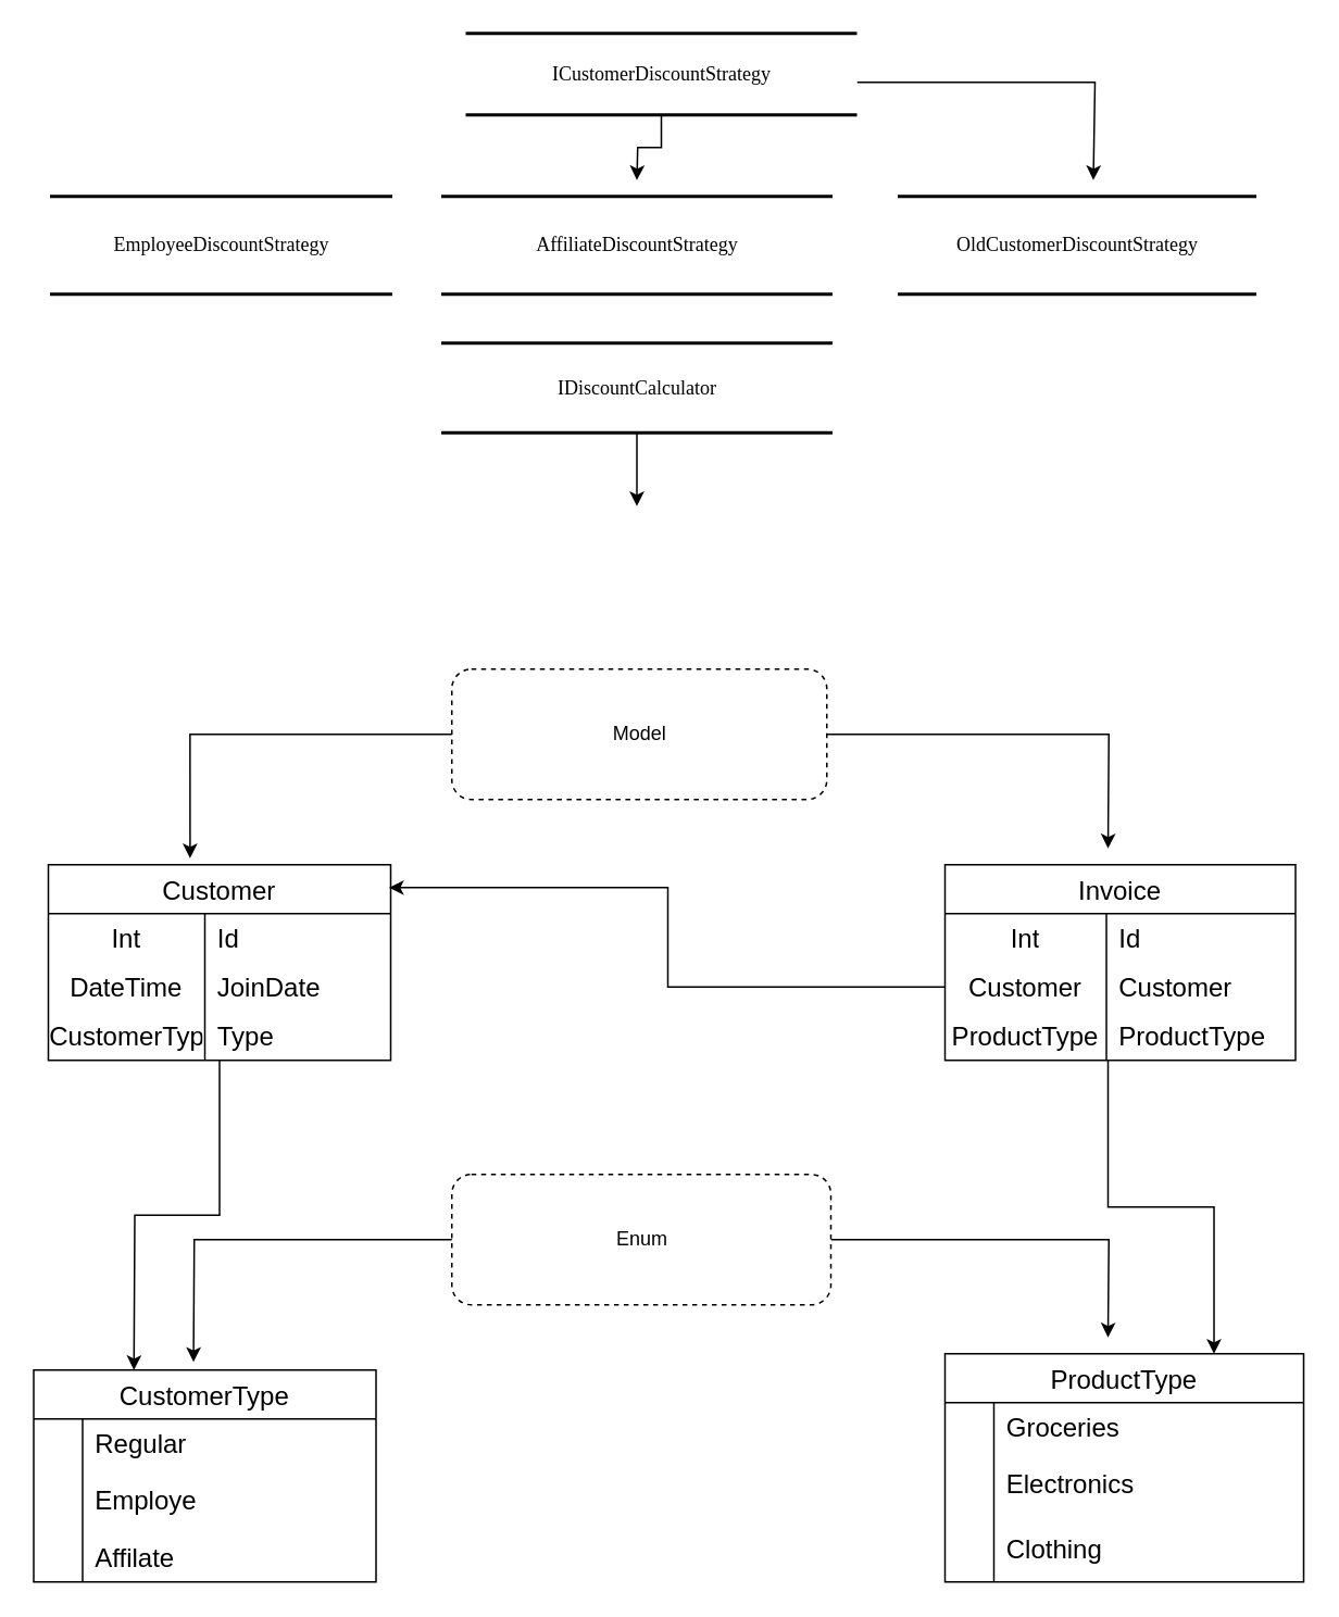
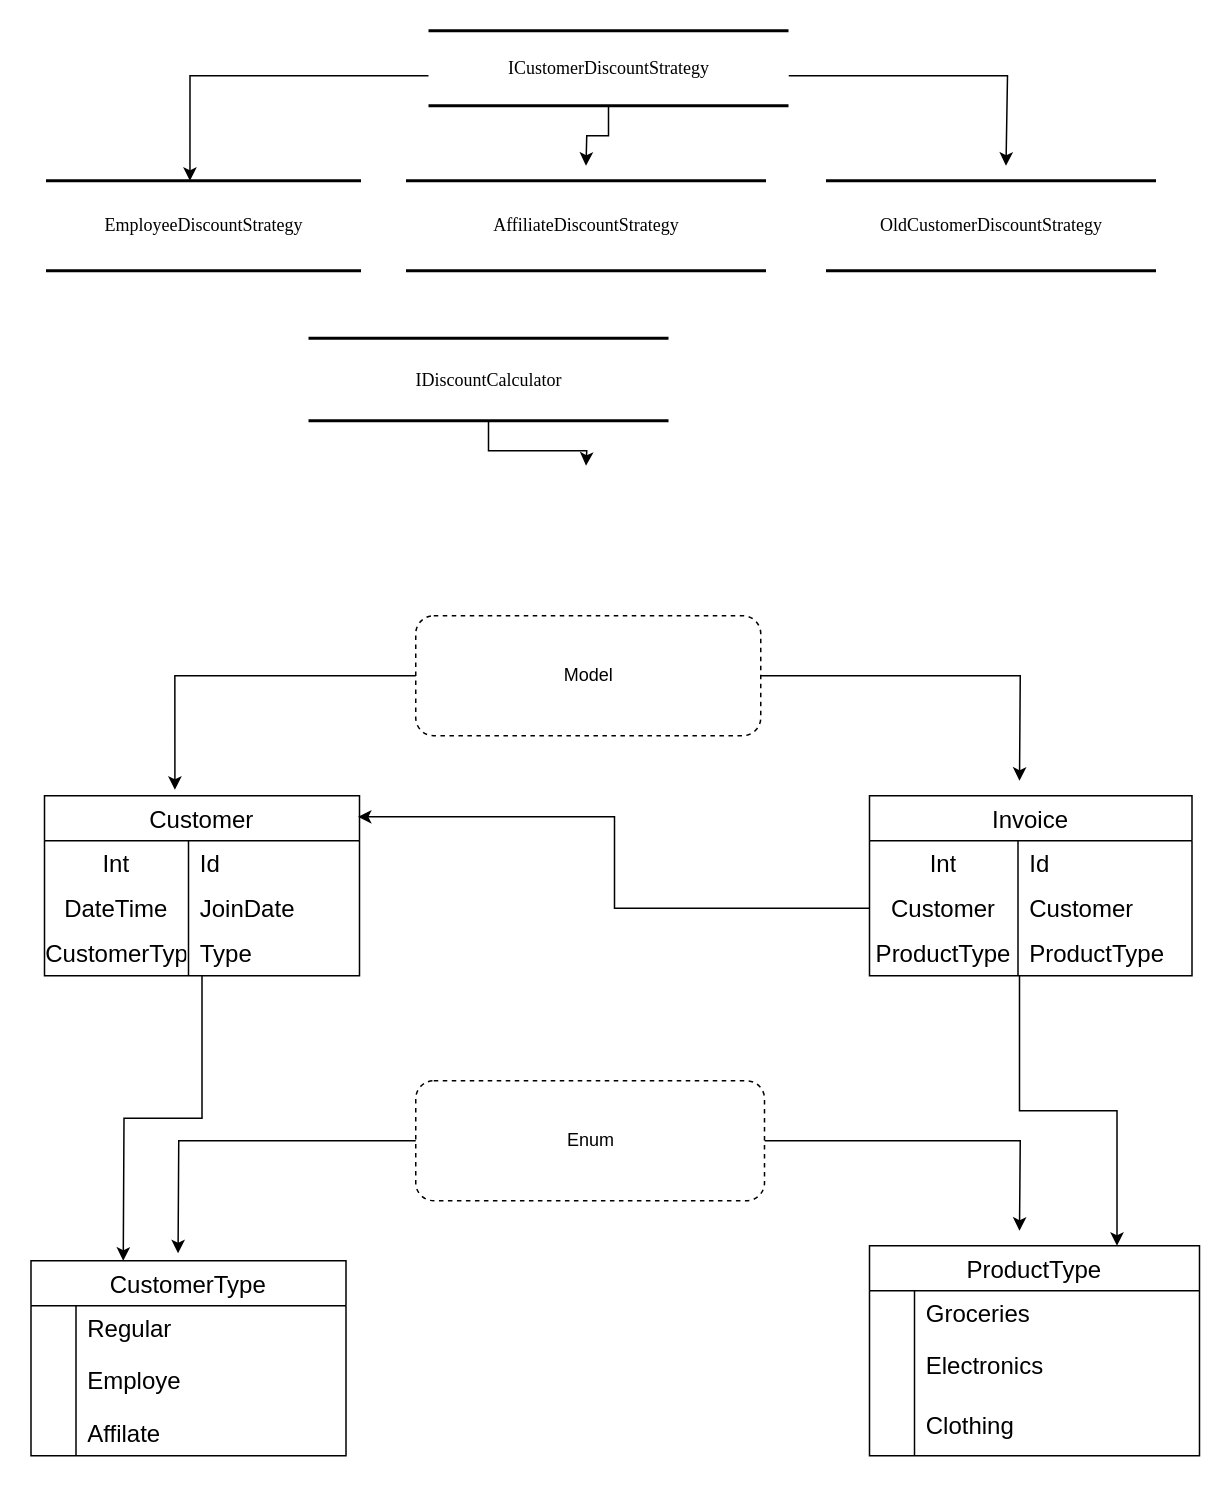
  <mxCell id="0" />
  <mxCell id="1" parent="0" />
  <mxCell id="2" value="EmployeeDiscountStrategy" style="html=1;rounded=0;shadow=0;comic=0;labelBackgroundColor=none;strokeWidth=2;fontFamily=Verdana;fontSize=12;align=center;shape=mxgraph.ios7ui.horLines;" parent="1" vertex="1"><mxGeometry x="30" y="120" width="210" height="60" as="geometry" /></mxCell>
  <mxCell id="3" style="edgeStyle=orthogonalEdgeStyle;rounded=0;orthogonalLoop=1;jettySize=auto;html=1;" parent="1" source="5" edge="1"><mxGeometry relative="1" as="geometry"><mxPoint x="390" y="110" as="targetPoint" /></mxGeometry></mxCell>
  <mxCell id="4" style="edgeStyle=orthogonalEdgeStyle;rounded=0;orthogonalLoop=1;jettySize=auto;html=1;" parent="1" source="5" edge="1"><mxGeometry relative="1" as="geometry"><mxPoint x="670" y="110" as="targetPoint" /><Array as="points"><mxPoint x="671" y="50" /></Array></mxGeometry></mxCell>
  <mxCell id="5" value="ICustomerDiscountStrategy" style="html=1;rounded=0;shadow=0;comic=0;labelBackgroundColor=none;strokeWidth=2;fontFamily=Verdana;fontSize=12;align=center;shape=mxgraph.ios7ui.horLines;" parent="1" vertex="1"><mxGeometry x="285" y="20" width="240" height="50" as="geometry" /></mxCell>
  <mxCell id="6" style="edgeStyle=orthogonalEdgeStyle;rounded=0;orthogonalLoop=1;jettySize=auto;html=1;" parent="1" source="7" edge="1"><mxGeometry relative="1" as="geometry"><mxPoint x="390" y="310" as="targetPoint" /></mxGeometry></mxCell>
- <mxCell id="7" value="IDiscountCalculator" style="html=1;rounded=0;shadow=0;comic=0;labelBackgroundColor=none;strokeWidth=2;fontFamily=Verdana;fontSize=12;align=center;shape=mxgraph.ios7ui.horLines;" parent="1" vertex="1"><mxGeometry x="270" y="210" width="240" height="55" as="geometry" /></mxCell>
+ <mxCell id="7" value="IDiscountCalculator" style="html=1;rounded=0;shadow=0;comic=0;labelBackgroundColor=none;strokeWidth=2;fontFamily=Verdana;fontSize=12;align=center;shape=mxgraph.ios7ui.horLines;" parent="1" vertex="1"><mxGeometry x="205" y="225" width="240" height="55" as="geometry" /></mxCell>
  <mxCell id="8" value="AffiliateDiscountStrategy" style="html=1;rounded=0;shadow=0;comic=0;labelBackgroundColor=none;strokeWidth=2;fontFamily=Verdana;fontSize=12;align=center;shape=mxgraph.ios7ui.horLines;" parent="1" vertex="1"><mxGeometry x="270" y="120" width="240" height="60" as="geometry" /></mxCell>
  <mxCell id="9" value="OldCustomerDiscountStrategy" style="html=1;rounded=0;shadow=0;comic=0;labelBackgroundColor=none;strokeWidth=2;fontFamily=Verdana;fontSize=12;align=center;shape=mxgraph.ios7ui.horLines;" parent="1" vertex="1"><mxGeometry x="550" y="120" width="220" height="60" as="geometry" /></mxCell>
  <mxCell id="10" style="edgeStyle=orthogonalEdgeStyle;rounded=0;orthogonalLoop=1;jettySize=auto;html=1;entryX=0.25;entryY=0;entryDx=0;entryDy=0;" parent="1" source="11" edge="1"><mxGeometry relative="1" as="geometry"><mxPoint x="81.5" y="840" as="targetPoint" /></mxGeometry></mxCell>
  <mxCell id="11" value="Customer" style="shape=table;startSize=30;container=1;collapsible=0;childLayout=tableLayout;fixedRows=1;rowLines=0;fontStyle=0;strokeColor=default;fontSize=16;" parent="1" vertex="1"><mxGeometry x="29" y="530" width="210" height="120" as="geometry" /></mxCell>
  <mxCell id="12" value="" style="shape=tableRow;horizontal=0;startSize=0;swimlaneHead=0;swimlaneBody=0;top=0;left=0;bottom=0;right=0;collapsible=0;dropTarget=0;fillColor=none;points=[[0,0.5],[1,0.5]];portConstraint=eastwest;strokeColor=inherit;fontSize=16;" parent="11" vertex="1"><mxGeometry y="30" width="210" height="30" as="geometry" /></mxCell>
  <mxCell id="13" value="Int" style="shape=partialRectangle;html=1;whiteSpace=wrap;connectable=0;fillColor=none;top=0;left=0;bottom=0;right=0;overflow=hidden;pointerEvents=1;strokeColor=inherit;fontSize=16;" parent="12" vertex="1"><mxGeometry width="96" height="30" as="geometry"><mxRectangle width="96" height="30" as="alternateBounds" /></mxGeometry></mxCell>
  <mxCell id="14" value="Id" style="shape=partialRectangle;html=1;whiteSpace=wrap;connectable=0;fillColor=none;top=0;left=0;bottom=0;right=0;align=left;spacingLeft=6;overflow=hidden;strokeColor=inherit;fontSize=16;" parent="12" vertex="1"><mxGeometry x="96" width="114" height="30" as="geometry"><mxRectangle width="114" height="30" as="alternateBounds" /></mxGeometry></mxCell>
  <mxCell id="15" value="" style="shape=tableRow;horizontal=0;startSize=0;swimlaneHead=0;swimlaneBody=0;top=0;left=0;bottom=0;right=0;collapsible=0;dropTarget=0;fillColor=none;points=[[0,0.5],[1,0.5]];portConstraint=eastwest;strokeColor=inherit;fontSize=16;" parent="11" vertex="1"><mxGeometry y="60" width="210" height="30" as="geometry" /></mxCell>
  <mxCell id="16" value="DateTime" style="shape=partialRectangle;html=1;whiteSpace=wrap;connectable=0;fillColor=none;top=0;left=0;bottom=0;right=0;overflow=hidden;strokeColor=inherit;fontSize=16;" parent="15" vertex="1"><mxGeometry width="96" height="30" as="geometry"><mxRectangle width="96" height="30" as="alternateBounds" /></mxGeometry></mxCell>
  <mxCell id="17" value="JoinDate" style="shape=partialRectangle;html=1;whiteSpace=wrap;connectable=0;fillColor=none;top=0;left=0;bottom=0;right=0;align=left;spacingLeft=6;overflow=hidden;strokeColor=inherit;fontSize=16;" parent="15" vertex="1"><mxGeometry x="96" width="114" height="30" as="geometry"><mxRectangle width="114" height="30" as="alternateBounds" /></mxGeometry></mxCell>
  <mxCell id="18" value="" style="shape=tableRow;horizontal=0;startSize=0;swimlaneHead=0;swimlaneBody=0;top=0;left=0;bottom=0;right=0;collapsible=0;dropTarget=0;fillColor=none;points=[[0,0.5],[1,0.5]];portConstraint=eastwest;strokeColor=inherit;fontSize=16;" parent="11" vertex="1"><mxGeometry y="90" width="210" height="30" as="geometry" /></mxCell>
  <mxCell id="19" value="CustomerType" style="shape=partialRectangle;html=1;whiteSpace=wrap;connectable=0;fillColor=none;top=0;left=0;bottom=0;right=0;overflow=hidden;strokeColor=inherit;fontSize=16;" parent="18" vertex="1"><mxGeometry width="96" height="30" as="geometry"><mxRectangle width="96" height="30" as="alternateBounds" /></mxGeometry></mxCell>
  <mxCell id="20" value="Type" style="shape=partialRectangle;html=1;whiteSpace=wrap;connectable=0;fillColor=none;top=0;left=0;bottom=0;right=0;align=left;spacingLeft=6;overflow=hidden;strokeColor=inherit;fontSize=16;" parent="18" vertex="1"><mxGeometry x="96" width="114" height="30" as="geometry"><mxRectangle width="114" height="30" as="alternateBounds" /></mxGeometry></mxCell>
  <mxCell id="21" style="edgeStyle=orthogonalEdgeStyle;rounded=0;orthogonalLoop=1;jettySize=auto;html=1;" parent="1" source="22" edge="1"><mxGeometry relative="1" as="geometry"><mxPoint x="679" y="520" as="targetPoint" /></mxGeometry></mxCell>
  <mxCell id="22" value="Model" style="rounded=1;whiteSpace=wrap;html=1;dashed=1;" parent="1" vertex="1"><mxGeometry x="276.5" y="410" width="230" height="80" as="geometry" /></mxCell>
  <mxCell id="23" style="edgeStyle=orthogonalEdgeStyle;rounded=0;orthogonalLoop=1;jettySize=auto;html=1;" parent="1" source="24" edge="1"><mxGeometry relative="1" as="geometry"><mxPoint x="679" y="820" as="targetPoint" /></mxGeometry></mxCell>
  <mxCell id="24" value="Enum" style="rounded=1;whiteSpace=wrap;html=1;dashed=1;" parent="1" vertex="1"><mxGeometry x="276.5" y="720" width="232.5" height="80" as="geometry" /></mxCell>
  <mxCell id="25" value="CustomerType" style="shape=table;startSize=30;container=1;collapsible=0;childLayout=tableLayout;fixedRows=1;rowLines=0;fontStyle=0;strokeColor=default;fontSize=16;" parent="1" vertex="1"><mxGeometry x="20" y="840" width="210" height="130" as="geometry" /></mxCell>
  <mxCell id="26" value="" style="shape=tableRow;horizontal=0;startSize=0;swimlaneHead=0;swimlaneBody=0;top=0;left=0;bottom=0;right=0;collapsible=0;dropTarget=0;fillColor=none;points=[[0,0.5],[1,0.5]];portConstraint=eastwest;strokeColor=inherit;fontSize=16;" parent="25" vertex="1"><mxGeometry y="30" width="210" height="30" as="geometry" /></mxCell>
  <mxCell id="27" value="" style="shape=partialRectangle;html=1;whiteSpace=wrap;connectable=0;fillColor=none;top=0;left=0;bottom=0;right=0;overflow=hidden;pointerEvents=1;strokeColor=inherit;fontSize=16;" parent="26" vertex="1"><mxGeometry width="30" height="30" as="geometry"><mxRectangle width="30" height="30" as="alternateBounds" /></mxGeometry></mxCell>
  <mxCell id="28" value="Regular" style="shape=partialRectangle;html=1;whiteSpace=wrap;connectable=0;fillColor=none;top=0;left=0;bottom=0;right=0;align=left;spacingLeft=6;overflow=hidden;strokeColor=inherit;fontSize=16;" parent="26" vertex="1"><mxGeometry x="30" width="180" height="30" as="geometry"><mxRectangle width="180" height="30" as="alternateBounds" /></mxGeometry></mxCell>
  <mxCell id="29" value="" style="shape=tableRow;horizontal=0;startSize=0;swimlaneHead=0;swimlaneBody=0;top=0;left=0;bottom=0;right=0;collapsible=0;dropTarget=0;fillColor=none;points=[[0,0.5],[1,0.5]];portConstraint=eastwest;strokeColor=inherit;fontSize=16;" parent="25" vertex="1"><mxGeometry y="60" width="210" height="40" as="geometry" /></mxCell>
  <mxCell id="30" value="" style="shape=partialRectangle;html=1;whiteSpace=wrap;connectable=0;fillColor=none;top=0;left=0;bottom=0;right=0;overflow=hidden;strokeColor=inherit;fontSize=16;" parent="29" vertex="1"><mxGeometry width="30" height="40" as="geometry"><mxRectangle width="30" height="40" as="alternateBounds" /></mxGeometry></mxCell>
  <mxCell id="31" value="Employe" style="shape=partialRectangle;html=1;whiteSpace=wrap;connectable=0;fillColor=none;top=0;left=0;bottom=0;right=0;align=left;spacingLeft=6;overflow=hidden;strokeColor=inherit;fontSize=16;" parent="29" vertex="1"><mxGeometry x="30" width="180" height="40" as="geometry"><mxRectangle width="180" height="40" as="alternateBounds" /></mxGeometry></mxCell>
  <mxCell id="32" value="" style="shape=tableRow;horizontal=0;startSize=0;swimlaneHead=0;swimlaneBody=0;top=0;left=0;bottom=0;right=0;collapsible=0;dropTarget=0;fillColor=none;points=[[0,0.5],[1,0.5]];portConstraint=eastwest;strokeColor=inherit;fontSize=16;" parent="25" vertex="1"><mxGeometry y="100" width="210" height="30" as="geometry" /></mxCell>
  <mxCell id="33" value="" style="shape=partialRectangle;html=1;whiteSpace=wrap;connectable=0;fillColor=none;top=0;left=0;bottom=0;right=0;overflow=hidden;strokeColor=inherit;fontSize=16;" parent="32" vertex="1"><mxGeometry width="30" height="30" as="geometry"><mxRectangle width="30" height="30" as="alternateBounds" /></mxGeometry></mxCell>
  <mxCell id="34" value="Affilate" style="shape=partialRectangle;html=1;whiteSpace=wrap;connectable=0;fillColor=none;top=0;left=0;bottom=0;right=0;align=left;spacingLeft=6;overflow=hidden;strokeColor=inherit;fontSize=16;" parent="32" vertex="1"><mxGeometry x="30" width="180" height="30" as="geometry"><mxRectangle width="180" height="30" as="alternateBounds" /></mxGeometry></mxCell>
  <mxCell id="35" value="Invoice" style="shape=table;startSize=30;container=1;collapsible=0;childLayout=tableLayout;fixedRows=1;rowLines=0;fontStyle=0;strokeColor=default;fontSize=16;" parent="1" vertex="1"><mxGeometry x="579" y="530" width="215" height="120" as="geometry" /></mxCell>
  <mxCell id="36" value="" style="shape=tableRow;horizontal=0;startSize=0;swimlaneHead=0;swimlaneBody=0;top=0;left=0;bottom=0;right=0;collapsible=0;dropTarget=0;fillColor=none;points=[[0,0.5],[1,0.5]];portConstraint=eastwest;strokeColor=inherit;fontSize=16;" parent="35" vertex="1"><mxGeometry y="30" width="215" height="30" as="geometry" /></mxCell>
  <mxCell id="37" value="Int" style="shape=partialRectangle;html=1;whiteSpace=wrap;connectable=0;fillColor=none;top=0;left=0;bottom=0;right=0;overflow=hidden;pointerEvents=1;strokeColor=inherit;fontSize=16;" parent="36" vertex="1"><mxGeometry width="99" height="30" as="geometry"><mxRectangle width="99" height="30" as="alternateBounds" /></mxGeometry></mxCell>
  <mxCell id="38" value="Id" style="shape=partialRectangle;html=1;whiteSpace=wrap;connectable=0;fillColor=none;top=0;left=0;bottom=0;right=0;align=left;spacingLeft=6;overflow=hidden;strokeColor=inherit;fontSize=16;" parent="36" vertex="1"><mxGeometry x="99" width="116" height="30" as="geometry"><mxRectangle width="116" height="30" as="alternateBounds" /></mxGeometry></mxCell>
  <mxCell id="39" value="" style="shape=tableRow;horizontal=0;startSize=0;swimlaneHead=0;swimlaneBody=0;top=0;left=0;bottom=0;right=0;collapsible=0;dropTarget=0;fillColor=none;points=[[0,0.5],[1,0.5]];portConstraint=eastwest;strokeColor=inherit;fontSize=16;" parent="35" vertex="1"><mxGeometry y="60" width="215" height="30" as="geometry" /></mxCell>
  <mxCell id="40" value="Customer" style="shape=partialRectangle;html=1;whiteSpace=wrap;connectable=0;fillColor=none;top=0;left=0;bottom=0;right=0;overflow=hidden;strokeColor=inherit;fontSize=16;" parent="39" vertex="1"><mxGeometry width="99" height="30" as="geometry"><mxRectangle width="99" height="30" as="alternateBounds" /></mxGeometry></mxCell>
  <mxCell id="41" value="Customer" style="shape=partialRectangle;html=1;whiteSpace=wrap;connectable=0;fillColor=none;top=0;left=0;bottom=0;right=0;align=left;spacingLeft=6;overflow=hidden;strokeColor=inherit;fontSize=16;" parent="39" vertex="1"><mxGeometry x="99" width="116" height="30" as="geometry"><mxRectangle width="116" height="30" as="alternateBounds" /></mxGeometry></mxCell>
  <mxCell id="42" value="" style="shape=tableRow;horizontal=0;startSize=0;swimlaneHead=0;swimlaneBody=0;top=0;left=0;bottom=0;right=0;collapsible=0;dropTarget=0;fillColor=none;points=[[0,0.5],[1,0.5]];portConstraint=eastwest;strokeColor=inherit;fontSize=16;" parent="35" vertex="1"><mxGeometry y="90" width="215" height="30" as="geometry" /></mxCell>
  <mxCell id="43" value="ProductType" style="shape=partialRectangle;html=1;whiteSpace=wrap;connectable=0;fillColor=none;top=0;left=0;bottom=0;right=0;overflow=hidden;strokeColor=inherit;fontSize=16;" parent="42" vertex="1"><mxGeometry width="99" height="30" as="geometry"><mxRectangle width="99" height="30" as="alternateBounds" /></mxGeometry></mxCell>
  <mxCell id="44" value="ProductType" style="shape=partialRectangle;html=1;whiteSpace=wrap;connectable=0;fillColor=none;top=0;left=0;bottom=0;right=0;align=left;spacingLeft=6;overflow=hidden;strokeColor=inherit;fontSize=16;" parent="42" vertex="1"><mxGeometry x="99" width="116" height="30" as="geometry"><mxRectangle width="116" height="30" as="alternateBounds" /></mxGeometry></mxCell>
  <mxCell id="45" value="ProductType" style="shape=table;startSize=30;container=1;collapsible=0;childLayout=tableLayout;fixedRows=1;rowLines=0;fontStyle=0;strokeColor=default;fontSize=16;" parent="1" vertex="1"><mxGeometry x="579" y="830" width="220" height="140" as="geometry" /></mxCell>
  <mxCell id="46" value="" style="shape=tableRow;horizontal=0;startSize=0;swimlaneHead=0;swimlaneBody=0;top=0;left=0;bottom=0;right=0;collapsible=0;dropTarget=0;fillColor=none;points=[[0,0.5],[1,0.5]];portConstraint=eastwest;strokeColor=inherit;fontSize=16;" parent="45" vertex="1"><mxGeometry y="30" width="220" height="30" as="geometry" /></mxCell>
  <mxCell id="47" value="" style="shape=partialRectangle;html=1;whiteSpace=wrap;connectable=0;fillColor=none;top=0;left=0;bottom=0;right=0;overflow=hidden;pointerEvents=1;strokeColor=inherit;fontSize=16;" parent="46" vertex="1"><mxGeometry width="30" height="30" as="geometry"><mxRectangle width="30" height="30" as="alternateBounds" /></mxGeometry></mxCell>
  <mxCell id="48" value="Groceries" style="shape=partialRectangle;html=1;whiteSpace=wrap;connectable=0;fillColor=none;top=0;left=0;bottom=0;right=0;align=left;spacingLeft=6;overflow=hidden;strokeColor=inherit;fontSize=16;" parent="46" vertex="1"><mxGeometry x="30" width="190" height="30" as="geometry"><mxRectangle width="190" height="30" as="alternateBounds" /></mxGeometry></mxCell>
  <mxCell id="49" value="" style="shape=tableRow;horizontal=0;startSize=0;swimlaneHead=0;swimlaneBody=0;top=0;left=0;bottom=0;right=0;collapsible=0;dropTarget=0;fillColor=none;points=[[0,0.5],[1,0.5]];portConstraint=eastwest;strokeColor=inherit;fontSize=16;" parent="45" vertex="1"><mxGeometry y="60" width="220" height="40" as="geometry" /></mxCell>
  <mxCell id="50" value="" style="shape=partialRectangle;html=1;whiteSpace=wrap;connectable=0;fillColor=none;top=0;left=0;bottom=0;right=0;overflow=hidden;strokeColor=inherit;fontSize=16;" parent="49" vertex="1"><mxGeometry width="30" height="40" as="geometry"><mxRectangle width="30" height="40" as="alternateBounds" /></mxGeometry></mxCell>
  <mxCell id="51" value="Electronics" style="shape=partialRectangle;html=1;whiteSpace=wrap;connectable=0;fillColor=none;top=0;left=0;bottom=0;right=0;align=left;spacingLeft=6;overflow=hidden;strokeColor=inherit;fontSize=16;" parent="49" vertex="1"><mxGeometry x="30" width="190" height="40" as="geometry"><mxRectangle width="190" height="40" as="alternateBounds" /></mxGeometry></mxCell>
  <mxCell id="52" value="" style="shape=tableRow;horizontal=0;startSize=0;swimlaneHead=0;swimlaneBody=0;top=0;left=0;bottom=0;right=0;collapsible=0;dropTarget=0;fillColor=none;points=[[0,0.5],[1,0.5]];portConstraint=eastwest;strokeColor=inherit;fontSize=16;" parent="45" vertex="1"><mxGeometry y="100" width="220" height="40" as="geometry" /></mxCell>
  <mxCell id="53" value="" style="shape=partialRectangle;html=1;whiteSpace=wrap;connectable=0;fillColor=none;top=0;left=0;bottom=0;right=0;overflow=hidden;strokeColor=inherit;fontSize=16;" parent="52" vertex="1"><mxGeometry width="30" height="40" as="geometry"><mxRectangle width="30" height="40" as="alternateBounds" /></mxGeometry></mxCell>
  <mxCell id="54" value="Clothing" style="shape=partialRectangle;html=1;whiteSpace=wrap;connectable=0;fillColor=none;top=0;left=0;bottom=0;right=0;align=left;spacingLeft=6;overflow=hidden;strokeColor=inherit;fontSize=16;" parent="52" vertex="1"><mxGeometry x="30" width="190" height="40" as="geometry"><mxRectangle width="190" height="40" as="alternateBounds" /></mxGeometry></mxCell>
+ <mxCell id="55" style="edgeStyle=orthogonalEdgeStyle;rounded=0;orthogonalLoop=1;jettySize=auto;html=1;entryX=0.457;entryY=0;entryDx=0;entryDy=0;entryPerimeter=0;" parent="1" source="5" target="2" edge="1"><mxGeometry relative="1" as="geometry"><Array as="points"><mxPoint x="126" y="50" /></Array></mxGeometry></mxCell>
  <mxCell id="56" style="edgeStyle=orthogonalEdgeStyle;rounded=0;orthogonalLoop=1;jettySize=auto;html=1;entryX=0.414;entryY=-0.033;entryDx=0;entryDy=0;entryPerimeter=0;" parent="1" source="22" target="11" edge="1"><mxGeometry relative="1" as="geometry" /></mxCell>
  <mxCell id="57" style="edgeStyle=orthogonalEdgeStyle;rounded=0;orthogonalLoop=1;jettySize=auto;html=1;entryX=0.995;entryY=0.117;entryDx=0;entryDy=0;entryPerimeter=0;" parent="1" source="39" target="11" edge="1"><mxGeometry relative="1" as="geometry" /></mxCell>
  <mxCell id="58" style="edgeStyle=orthogonalEdgeStyle;rounded=0;orthogonalLoop=1;jettySize=auto;html=1;entryX=0.75;entryY=0;entryDx=0;entryDy=0;" parent="1" source="42" target="45" edge="1"><mxGeometry relative="1" as="geometry"><Array as="points"><mxPoint x="679" y="740" /><mxPoint x="744" y="740" /></Array></mxGeometry></mxCell>
  <mxCell id="59" style="edgeStyle=orthogonalEdgeStyle;rounded=0;orthogonalLoop=1;jettySize=auto;html=1;entryX=0.424;entryY=-0.038;entryDx=0;entryDy=0;entryPerimeter=0;" parent="1" source="24" edge="1"><mxGeometry relative="1" as="geometry"><mxPoint x="118.04" y="835.06" as="targetPoint" /></mxGeometry></mxCell>
  <mxCell id="60" style="edgeStyle=none;curved=1;rounded=0;orthogonalLoop=1;jettySize=auto;html=1;entryX=0.542;entryY=0;entryDx=0;entryDy=0;entryPerimeter=0;fontSize=12;startSize=8;endSize=8;" parent="1" source="5" target="5" edge="1"><mxGeometry relative="1" as="geometry" /></mxCell>
